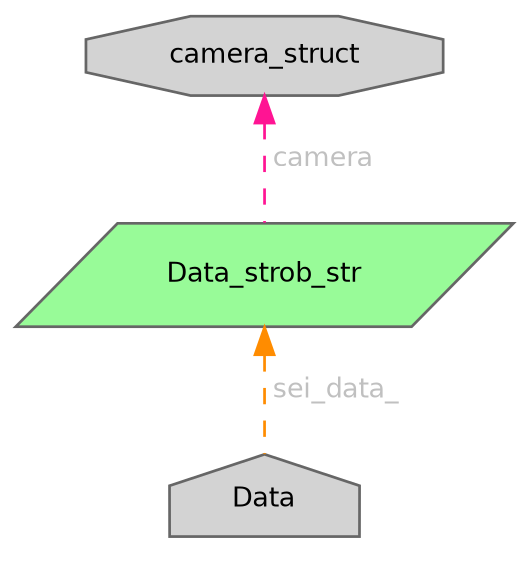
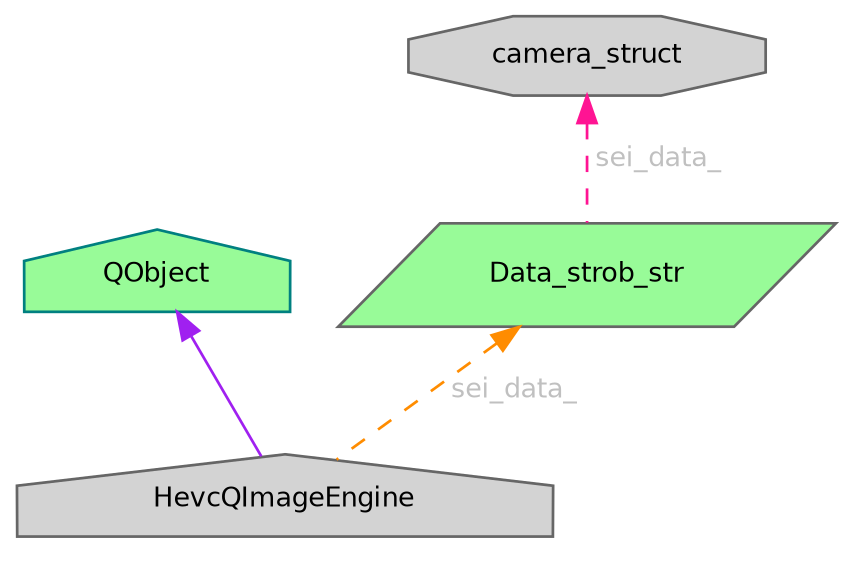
  digraph {
    node [color=gray40 fillcolor=lightgrey fontname=Helvetica fontsize=10 shape=house style=filled]
    edge [dir=back fontname=Helvetica fontsize=10 labelfontname=Helvetica labelfontsize=10 style=dashed fontcolor=grey]
-   n1 [fontcolor=black height=0.2 label=Data width=0.4]
+   n1 [fontcolor=black height=0.2 label=HevcQImageEngine width=0.4]
+   n2 [color=teal fillcolor=palegreen height=0.2 label=QObject width=0.4]
    n3 [fillcolor=palegreen height=0.2 label=Data_strob_str shape=parallelogram width=0.4]
    n4 [height=0.2 label=camera_struct shape=octagon width=0.4]
+   n2 -> n1 [color=purple style=solid fontcolor=""]
    n3 -> n1 [color=darkorange label=" sei_data_"]
-   n4 -> n3 [color=deeppink label=" camera"]
+   n4 -> n3 [color=deeppink label=" sei_data_"]
  }
